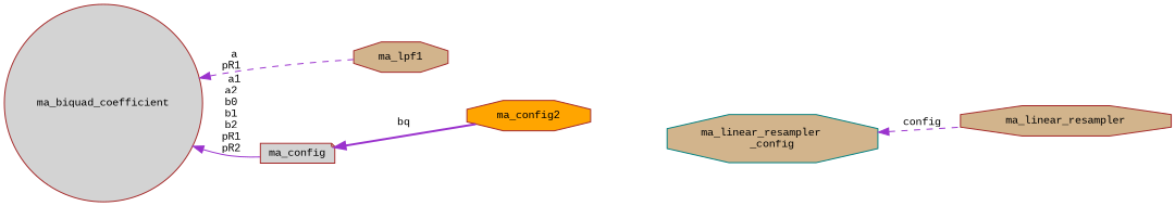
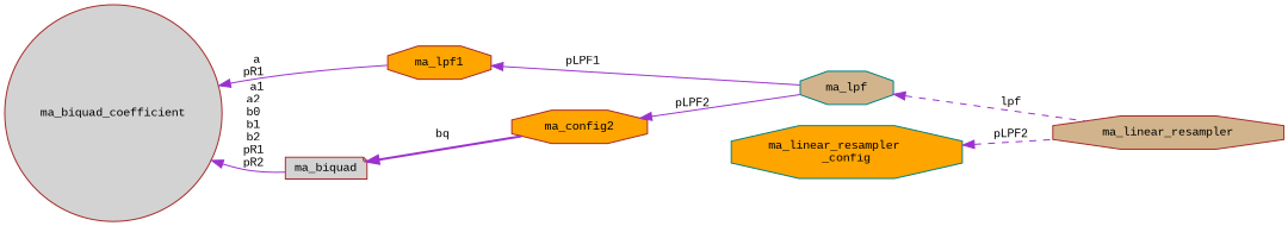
  digraph {
    fontname="Liberation Mono"
    rankdir=LR
    node [color=brown fillcolor=tan fontname="Liberation Mono" fontsize=10 shape=octagon style=filled]
    edge [color=darkorchid3 dir=back fontname="Liberation Mono" fontsize=10 labelfontname=Helvetica labelfontsize=10 style=solid]
    n1 [fontcolor=black height=0.2 label=ma_linear_resampler width=0.4]
-   n3 [height=0.2 label=ma_lpf1 width=0.4]
+   n2 [color=teal height=0.2 label=ma_lpf width=0.4]
+   n3 [fillcolor=orange height=0.2 label=ma_lpf1 width=0.4]
    n4 [fillcolor=lightgrey height=0.2 label=ma_biquad_coefficient shape=circle width=0.4]
-   n5 [fillcolor=lightgrey height=0.2 label=ma_config shape=note width=0.4]
+   n5 [fillcolor=lightgrey height=0.2 label=ma_biquad shape=note width=0.4]
    n6 [fillcolor=orange height=0.2 label=ma_config2 width=0.4]
-   n7 [color=teal height=0.2 label="ma_linear_resampler\l_config" width=0.4]
-   n4 -> n3 [label=" a\npR1" style=dashed]
+   n7 [color=teal fillcolor=orange height=0.2 label="ma_linear_resampler\l_config" width=0.4]
+   n2 -> n1 [label=" lpf" style=dashed]
+   n3 -> n2 [label=" pLPF1"]
+   n4 -> n3 [label=" a\npR1"]
    n4 -> n5 [label=" a1\na2\nb0\nb1\nb2\npR1\npR2"]
    n5 -> n6 [label=" bq" style=bold]
-   n7 -> n1 [label=" config" style=dashed]
+   n6 -> n2 [label=" pLPF2"]
+   n7 -> n1 [label=" pLPF2" style=dashed]
  }
